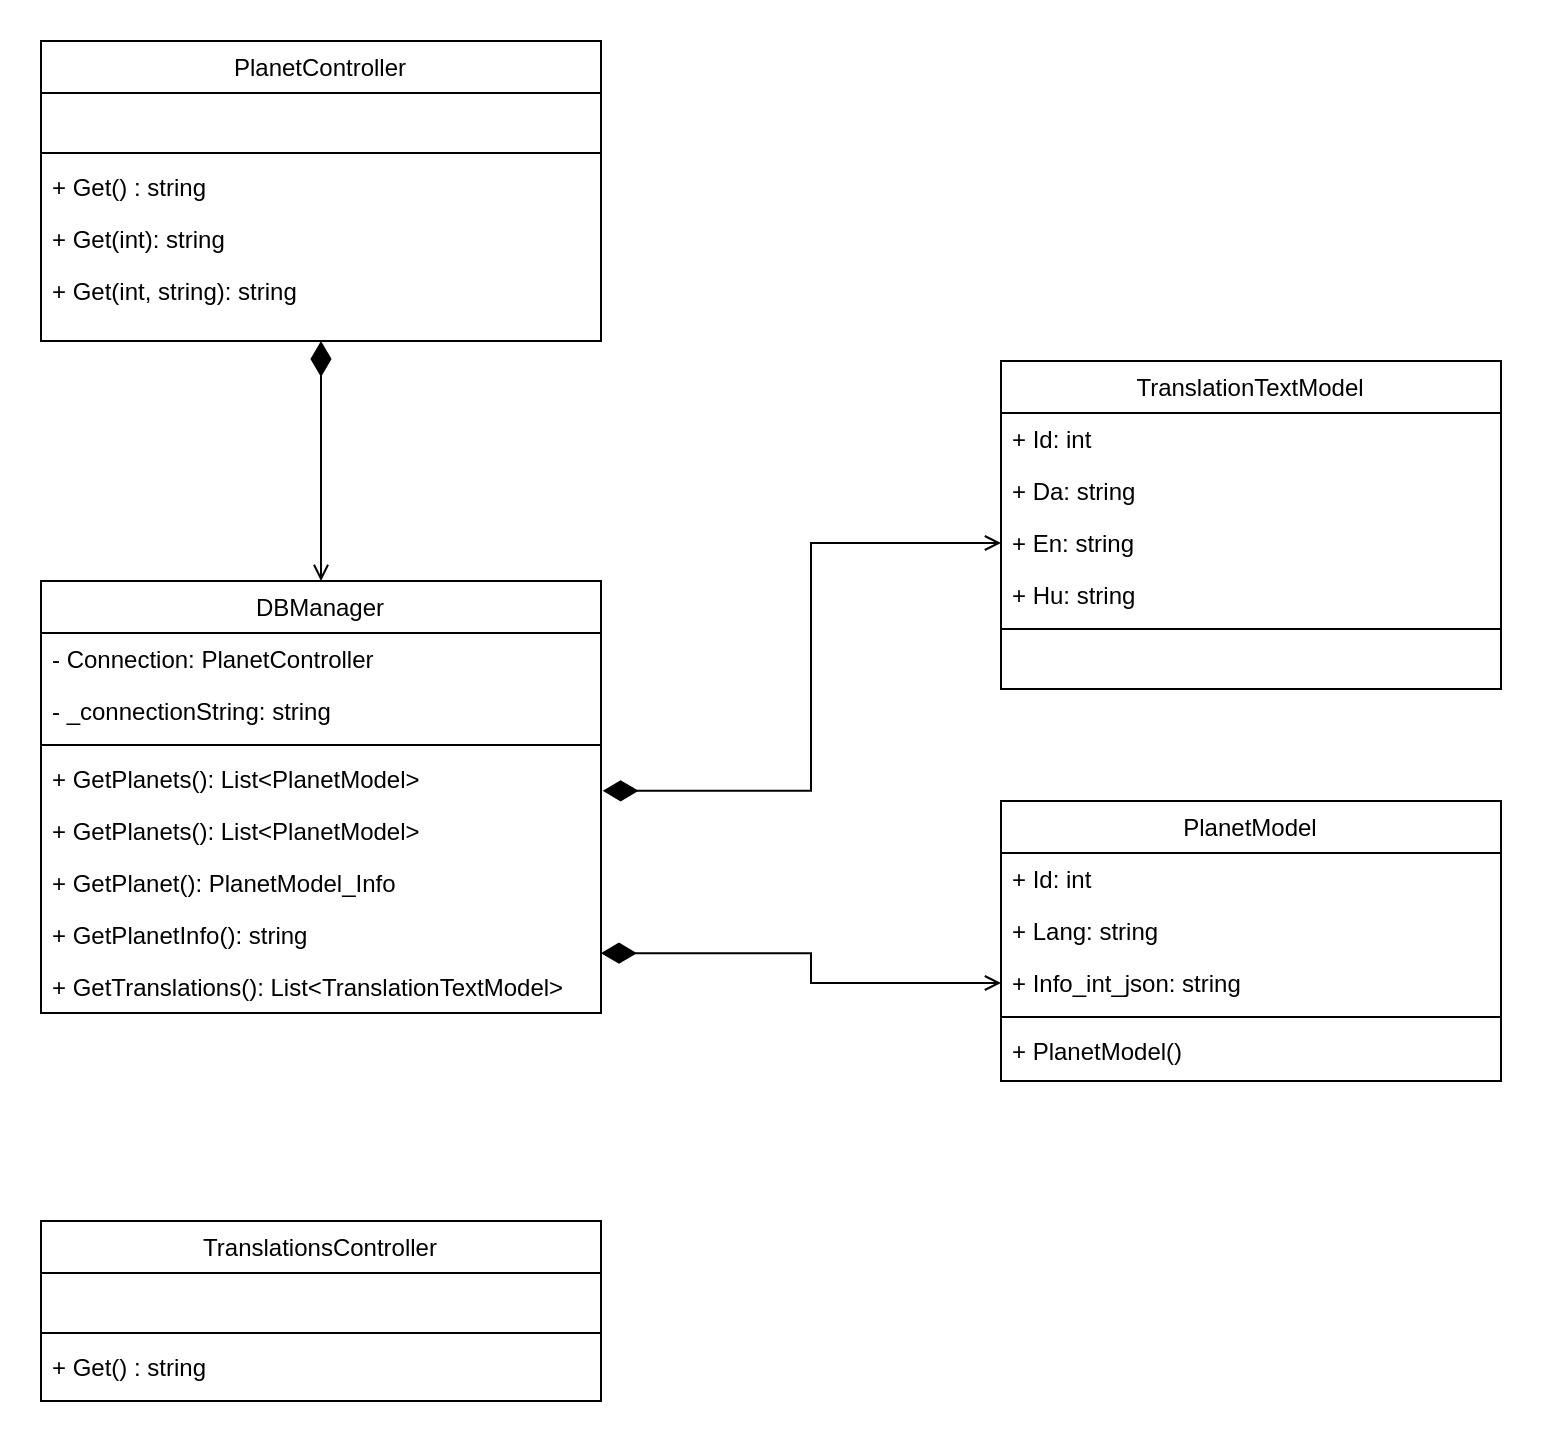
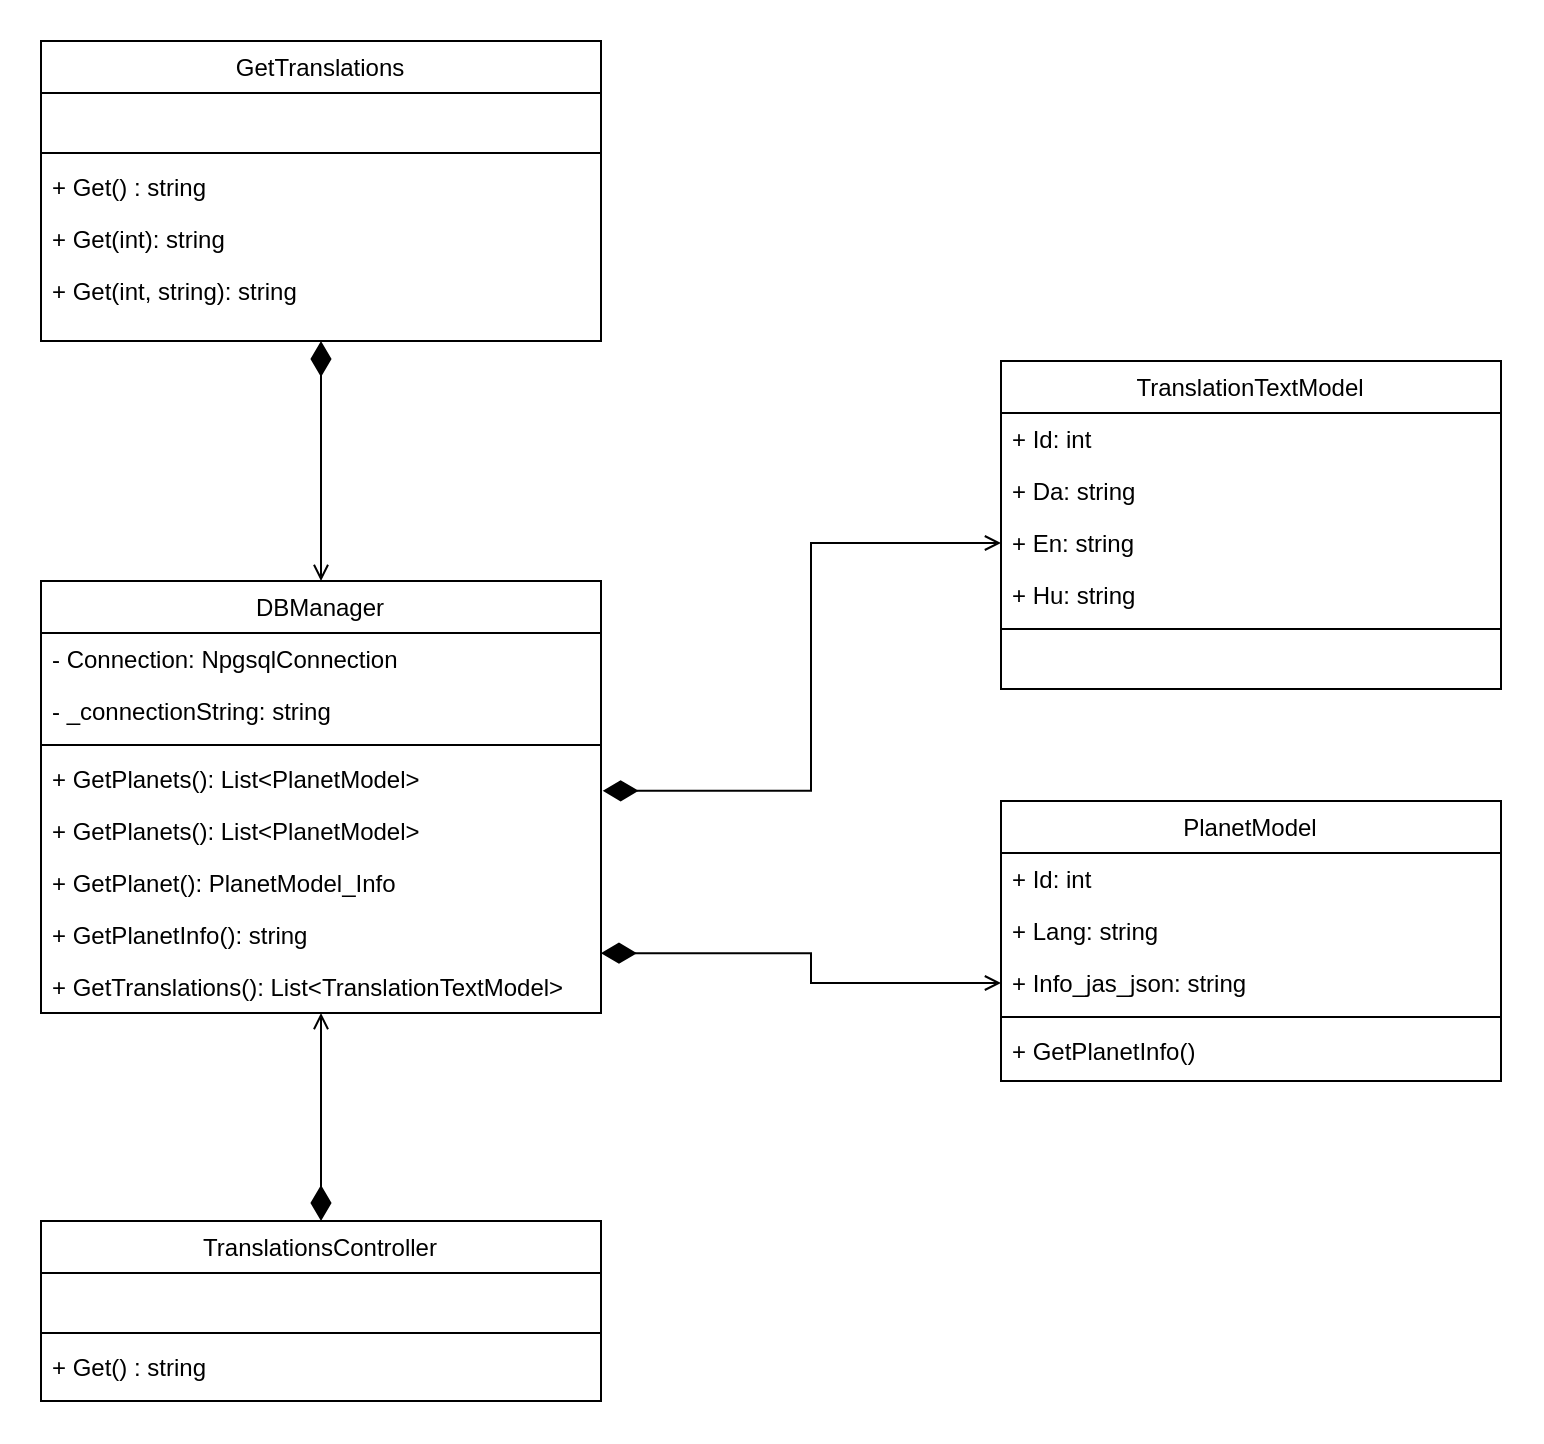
  <mxCell id="0" />
  <mxCell id="1" parent="0" />
  <mxCell id="2" value="PlanetModel&#10;" style="swimlane;fontStyle=0;align=center;verticalAlign=top;childLayout=stackLayout;horizontal=1;startSize=26;horizontalStack=0;resizeParent=1;resizeLast=0;collapsible=1;marginBottom=0;rounded=0;shadow=0;strokeWidth=1;" parent="1" vertex="1"><mxGeometry x="500" y="400" width="250" height="140" as="geometry"><mxRectangle x="340" y="380" width="170" height="26" as="alternateBounds" /></mxGeometry></mxCell>
  <mxCell id="3" value="+ Id: int" style="text;align=left;verticalAlign=top;spacingLeft=4;spacingRight=4;overflow=hidden;rotatable=0;points=[[0,0.5],[1,0.5]];portConstraint=eastwest;" parent="2" vertex="1"><mxGeometry y="26" width="250" height="26" as="geometry" /></mxCell>
  <mxCell id="4" value="+ Lang: string" style="text;align=left;verticalAlign=top;spacingLeft=4;spacingRight=4;overflow=hidden;rotatable=0;points=[[0,0.5],[1,0.5]];portConstraint=eastwest;" parent="2" vertex="1"><mxGeometry y="52" width="250" height="26" as="geometry" /></mxCell>
- <mxCell id="5" value="+ Info_int_json: string" style="text;align=left;verticalAlign=top;spacingLeft=4;spacingRight=4;overflow=hidden;rotatable=0;points=[[0,0.5],[1,0.5]];portConstraint=eastwest;" parent="2" vertex="1"><mxGeometry y="78" width="250" height="26" as="geometry" /></mxCell>
+ <mxCell id="5" value="+ Info_jas_json: string" style="text;align=left;verticalAlign=top;spacingLeft=4;spacingRight=4;overflow=hidden;rotatable=0;points=[[0,0.5],[1,0.5]];portConstraint=eastwest;" parent="2" vertex="1"><mxGeometry y="78" width="250" height="26" as="geometry" /></mxCell>
  <mxCell id="6" value="" style="line;html=1;strokeWidth=1;align=left;verticalAlign=middle;spacingTop=-1;spacingLeft=3;spacingRight=3;rotatable=0;labelPosition=right;points=[];portConstraint=eastwest;" parent="2" vertex="1"><mxGeometry y="104" width="250" height="8" as="geometry" /></mxCell>
- <mxCell id="7" value="+ PlanetModel()" style="text;align=left;verticalAlign=top;spacingLeft=4;spacingRight=4;overflow=hidden;rotatable=0;points=[[0,0.5],[1,0.5]];portConstraint=eastwest;" parent="2" vertex="1"><mxGeometry y="112" width="250" height="26" as="geometry" /></mxCell>
+ <mxCell id="7" value="+ GetPlanetInfo()" style="text;align=left;verticalAlign=top;spacingLeft=4;spacingRight=4;overflow=hidden;rotatable=0;points=[[0,0.5],[1,0.5]];portConstraint=eastwest;" parent="2" vertex="1"><mxGeometry y="112" width="250" height="26" as="geometry" /></mxCell>
  <mxCell id="8" value="TranslationTextModel" style="swimlane;fontStyle=0;align=center;verticalAlign=top;childLayout=stackLayout;horizontal=1;startSize=26;horizontalStack=0;resizeParent=1;resizeLast=0;collapsible=1;marginBottom=0;rounded=0;shadow=0;strokeWidth=1;" parent="1" vertex="1"><mxGeometry x="500" y="180" width="250" height="164" as="geometry"><mxRectangle x="550" y="140" width="160" height="26" as="alternateBounds" /></mxGeometry></mxCell>
  <mxCell id="9" value="+ Id: int" style="text;align=left;verticalAlign=top;spacingLeft=4;spacingRight=4;overflow=hidden;rotatable=0;points=[[0,0.5],[1,0.5]];portConstraint=eastwest;" parent="8" vertex="1"><mxGeometry y="26" width="250" height="26" as="geometry" /></mxCell>
  <mxCell id="10" value="+ Da: string" style="text;align=left;verticalAlign=top;spacingLeft=4;spacingRight=4;overflow=hidden;rotatable=0;points=[[0,0.5],[1,0.5]];portConstraint=eastwest;rounded=0;shadow=0;html=0;" parent="8" vertex="1"><mxGeometry y="52" width="250" height="26" as="geometry" /></mxCell>
  <mxCell id="11" value="+ En: string" style="text;align=left;verticalAlign=top;spacingLeft=4;spacingRight=4;overflow=hidden;rotatable=0;points=[[0,0.5],[1,0.5]];portConstraint=eastwest;rounded=0;shadow=0;html=0;" parent="8" vertex="1"><mxGeometry y="78" width="250" height="26" as="geometry" /></mxCell>
  <mxCell id="12" value="+ Hu: string" style="text;align=left;verticalAlign=top;spacingLeft=4;spacingRight=4;overflow=hidden;rotatable=0;points=[[0,0.5],[1,0.5]];portConstraint=eastwest;rounded=0;shadow=0;html=0;" parent="8" vertex="1"><mxGeometry y="104" width="250" height="26" as="geometry" /></mxCell>
  <mxCell id="13" value="" style="line;html=1;strokeWidth=1;align=left;verticalAlign=middle;spacingTop=-1;spacingLeft=3;spacingRight=3;rotatable=0;labelPosition=right;points=[];portConstraint=eastwest;" parent="8" vertex="1"><mxGeometry y="130" width="250" height="8" as="geometry" /></mxCell>
  <mxCell id="14" style="edgeStyle=orthogonalEdgeStyle;rounded=0;orthogonalLoop=1;jettySize=auto;html=1;entryX=0.5;entryY=1;entryDx=0;entryDy=0;startArrow=open;startFill=0;endArrow=diamondThin;endFill=1;targetPerimeterSpacing=15;endSize=15;" edge="1" parent="1" source="16" target="25"><mxGeometry relative="1" as="geometry" /></mxCell>
+ <mxCell id="15" style="edgeStyle=orthogonalEdgeStyle;rounded=0;orthogonalLoop=1;jettySize=auto;html=1;entryX=0.5;entryY=0;entryDx=0;entryDy=0;startArrow=open;startFill=0;endArrow=diamondThin;endFill=1;endSize=15;targetPerimeterSpacing=15;" edge="1" parent="1" source="16" target="31"><mxGeometry relative="1" as="geometry" /></mxCell>
  <mxCell id="16" value="DBManager" style="swimlane;fontStyle=0;align=center;verticalAlign=top;childLayout=stackLayout;horizontal=1;startSize=26;horizontalStack=0;resizeParent=1;resizeLast=0;collapsible=1;marginBottom=0;rounded=0;shadow=0;strokeWidth=1;" parent="1" vertex="1"><mxGeometry x="20" y="290" width="280" height="216" as="geometry"><mxRectangle x="130" y="380" width="160" height="26" as="alternateBounds" /></mxGeometry></mxCell>
- <mxCell id="17" value="- Connection: PlanetController" style="text;align=left;verticalAlign=top;spacingLeft=4;spacingRight=4;overflow=hidden;rotatable=0;points=[[0,0.5],[1,0.5]];portConstraint=eastwest;" parent="16" vertex="1"><mxGeometry y="26" width="280" height="26" as="geometry" /></mxCell>
+ <mxCell id="17" value="- Connection: NpgsqlConnection" style="text;align=left;verticalAlign=top;spacingLeft=4;spacingRight=4;overflow=hidden;rotatable=0;points=[[0,0.5],[1,0.5]];portConstraint=eastwest;" parent="16" vertex="1"><mxGeometry y="26" width="280" height="26" as="geometry" /></mxCell>
  <mxCell id="18" value="- _connectionString: string" style="text;align=left;verticalAlign=top;spacingLeft=4;spacingRight=4;overflow=hidden;rotatable=0;points=[[0,0.5],[1,0.5]];portConstraint=eastwest;" parent="16" vertex="1"><mxGeometry y="52" width="280" height="26" as="geometry" /></mxCell>
  <mxCell id="19" value="" style="line;html=1;strokeWidth=1;align=left;verticalAlign=middle;spacingTop=-1;spacingLeft=3;spacingRight=3;rotatable=0;labelPosition=right;points=[];portConstraint=eastwest;" parent="16" vertex="1"><mxGeometry y="78" width="280" height="8" as="geometry" /></mxCell>
  <mxCell id="20" value="+ GetPlanets(): List&lt;PlanetModel&gt;" style="text;align=left;verticalAlign=top;spacingLeft=4;spacingRight=4;overflow=hidden;rotatable=0;points=[[0,0.5],[1,0.5]];portConstraint=eastwest;" parent="16" vertex="1"><mxGeometry y="86" width="280" height="26" as="geometry" /></mxCell>
  <mxCell id="21" value="+ GetPlanets(): List&lt;PlanetModel&gt;" style="text;align=left;verticalAlign=top;spacingLeft=4;spacingRight=4;overflow=hidden;rotatable=0;points=[[0,0.5],[1,0.5]];portConstraint=eastwest;" vertex="1" parent="16"><mxGeometry y="112" width="280" height="26" as="geometry" /></mxCell>
  <mxCell id="22" value="+ GetPlanet(): PlanetModel_Info" style="text;align=left;verticalAlign=top;spacingLeft=4;spacingRight=4;overflow=hidden;rotatable=0;points=[[0,0.5],[1,0.5]];portConstraint=eastwest;" parent="16" vertex="1"><mxGeometry y="138" width="280" height="26" as="geometry" /></mxCell>
  <mxCell id="23" value="+ GetPlanetInfo(): string" style="text;align=left;verticalAlign=top;spacingLeft=4;spacingRight=4;overflow=hidden;rotatable=0;points=[[0,0.5],[1,0.5]];portConstraint=eastwest;" parent="16" vertex="1"><mxGeometry y="164" width="280" height="26" as="geometry" /></mxCell>
  <mxCell id="24" value="+ GetTranslations(): List&lt;TranslationTextModel&gt;" style="text;align=left;verticalAlign=top;spacingLeft=4;spacingRight=4;overflow=hidden;rotatable=0;points=[[0,0.5],[1,0.5]];portConstraint=eastwest;" parent="16" vertex="1"><mxGeometry y="190" width="280" height="26" as="geometry" /></mxCell>
- <mxCell id="25" value="PlanetController" style="swimlane;fontStyle=0;align=center;verticalAlign=top;childLayout=stackLayout;horizontal=1;startSize=26;horizontalStack=0;resizeParent=1;resizeLast=0;collapsible=1;marginBottom=0;rounded=0;shadow=0;strokeWidth=1;" parent="1" vertex="1"><mxGeometry x="20" y="20" width="280" height="150" as="geometry"><mxRectangle x="130" y="380" width="160" height="26" as="alternateBounds" /></mxGeometry></mxCell>
+ <mxCell id="25" value="GetTranslations" style="swimlane;fontStyle=0;align=center;verticalAlign=top;childLayout=stackLayout;horizontal=1;startSize=26;horizontalStack=0;resizeParent=1;resizeLast=0;collapsible=1;marginBottom=0;rounded=0;shadow=0;strokeWidth=1;" parent="1" vertex="1"><mxGeometry x="20" y="20" width="280" height="150" as="geometry"><mxRectangle x="130" y="380" width="160" height="26" as="alternateBounds" /></mxGeometry></mxCell>
  <mxCell id="26" value=" " style="text;align=left;verticalAlign=top;spacingLeft=4;spacingRight=4;overflow=hidden;rotatable=0;points=[[0,0.5],[1,0.5]];portConstraint=eastwest;" parent="25" vertex="1"><mxGeometry y="26" width="280" height="26" as="geometry" /></mxCell>
  <mxCell id="27" value="" style="line;html=1;strokeWidth=1;align=left;verticalAlign=middle;spacingTop=-1;spacingLeft=3;spacingRight=3;rotatable=0;labelPosition=right;points=[];portConstraint=eastwest;" parent="25" vertex="1"><mxGeometry y="52" width="280" height="8" as="geometry" /></mxCell>
  <mxCell id="28" value="+ Get() : string" style="text;align=left;verticalAlign=top;spacingLeft=4;spacingRight=4;overflow=hidden;rotatable=0;points=[[0,0.5],[1,0.5]];portConstraint=eastwest;fontStyle=0" parent="25" vertex="1"><mxGeometry y="60" width="280" height="26" as="geometry" /></mxCell>
  <mxCell id="29" value="+ Get(int): string" style="text;align=left;verticalAlign=top;spacingLeft=4;spacingRight=4;overflow=hidden;rotatable=0;points=[[0,0.5],[1,0.5]];portConstraint=eastwest;" parent="25" vertex="1"><mxGeometry y="86" width="280" height="26" as="geometry" /></mxCell>
  <mxCell id="30" value="+ Get(int, string): string" style="text;align=left;verticalAlign=top;spacingLeft=4;spacingRight=4;overflow=hidden;rotatable=0;points=[[0,0.5],[1,0.5]];portConstraint=eastwest;" parent="25" vertex="1"><mxGeometry y="112" width="280" height="26" as="geometry" /></mxCell>
  <mxCell id="31" value="TranslationsController" style="swimlane;fontStyle=0;align=center;verticalAlign=top;childLayout=stackLayout;horizontal=1;startSize=26;horizontalStack=0;resizeParent=1;resizeLast=0;collapsible=1;marginBottom=0;rounded=0;shadow=0;strokeWidth=1;" parent="1" vertex="1"><mxGeometry x="20" y="610" width="280" height="90" as="geometry"><mxRectangle x="130" y="380" width="160" height="26" as="alternateBounds" /></mxGeometry></mxCell>
  <mxCell id="32" value=" " style="text;align=left;verticalAlign=top;spacingLeft=4;spacingRight=4;overflow=hidden;rotatable=0;points=[[0,0.5],[1,0.5]];portConstraint=eastwest;" parent="31" vertex="1"><mxGeometry y="26" width="280" height="26" as="geometry" /></mxCell>
  <mxCell id="33" value="" style="line;html=1;strokeWidth=1;align=left;verticalAlign=middle;spacingTop=-1;spacingLeft=3;spacingRight=3;rotatable=0;labelPosition=right;points=[];portConstraint=eastwest;" parent="31" vertex="1"><mxGeometry y="52" width="280" height="8" as="geometry" /></mxCell>
  <mxCell id="34" value="+ Get() : string" style="text;align=left;verticalAlign=top;spacingLeft=4;spacingRight=4;overflow=hidden;rotatable=0;points=[[0,0.5],[1,0.5]];portConstraint=eastwest;fontStyle=0" parent="31" vertex="1"><mxGeometry y="60" width="280" height="26" as="geometry" /></mxCell>
  <mxCell id="35" style="edgeStyle=orthogonalEdgeStyle;rounded=0;orthogonalLoop=1;jettySize=auto;html=1;entryX=1;entryY=-0.15;entryDx=0;entryDy=0;entryPerimeter=0;startArrow=open;startFill=0;endArrow=diamondThin;endFill=1;endSize=15;targetPerimeterSpacing=15;" parent="1" source="5" target="24" edge="1"><mxGeometry relative="1" as="geometry" /></mxCell>
  <mxCell id="36" style="edgeStyle=orthogonalEdgeStyle;rounded=0;orthogonalLoop=1;jettySize=auto;html=1;entryX=1.003;entryY=0.728;entryDx=0;entryDy=0;entryPerimeter=0;startArrow=open;startFill=0;endArrow=diamondThin;endFill=1;endSize=15;targetPerimeterSpacing=15;" parent="1" source="11" target="20" edge="1"><mxGeometry relative="1" as="geometry" /></mxCell>
